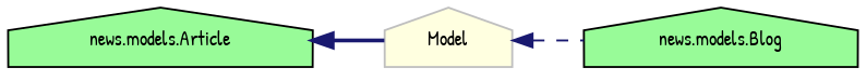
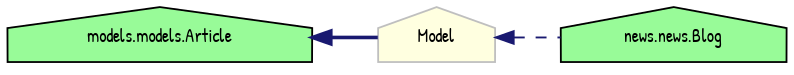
  digraph {
    fontname="Patrick Hand"
    rankdir=LR
    node [color=black fillcolor=palegreen fontname="Patrick Hand" fontsize=10 shape=house style=filled]
    edge [color=midnightblue dir=back fontname="Patrick Hand" fontsize=10 labelfontname=Helvetica labelfontsize=10]
    n1 [color=grey75 fillcolor=lightyellow height=0.2 label=Model width=0.4]
-   n2 [height=0.2 label="news.models.Blog" width=0.4]
-   n3 [height=0.2 label="news.models.Article" width=0.4]
+   n2 [height=0.2 label="news.news.Blog" width=0.4]
+   n3 [height=0.2 label="models.models.Article" width=0.4]
    n1 -> n2 [style=dashed]
    n3 -> n1 [style=bold]
  }
